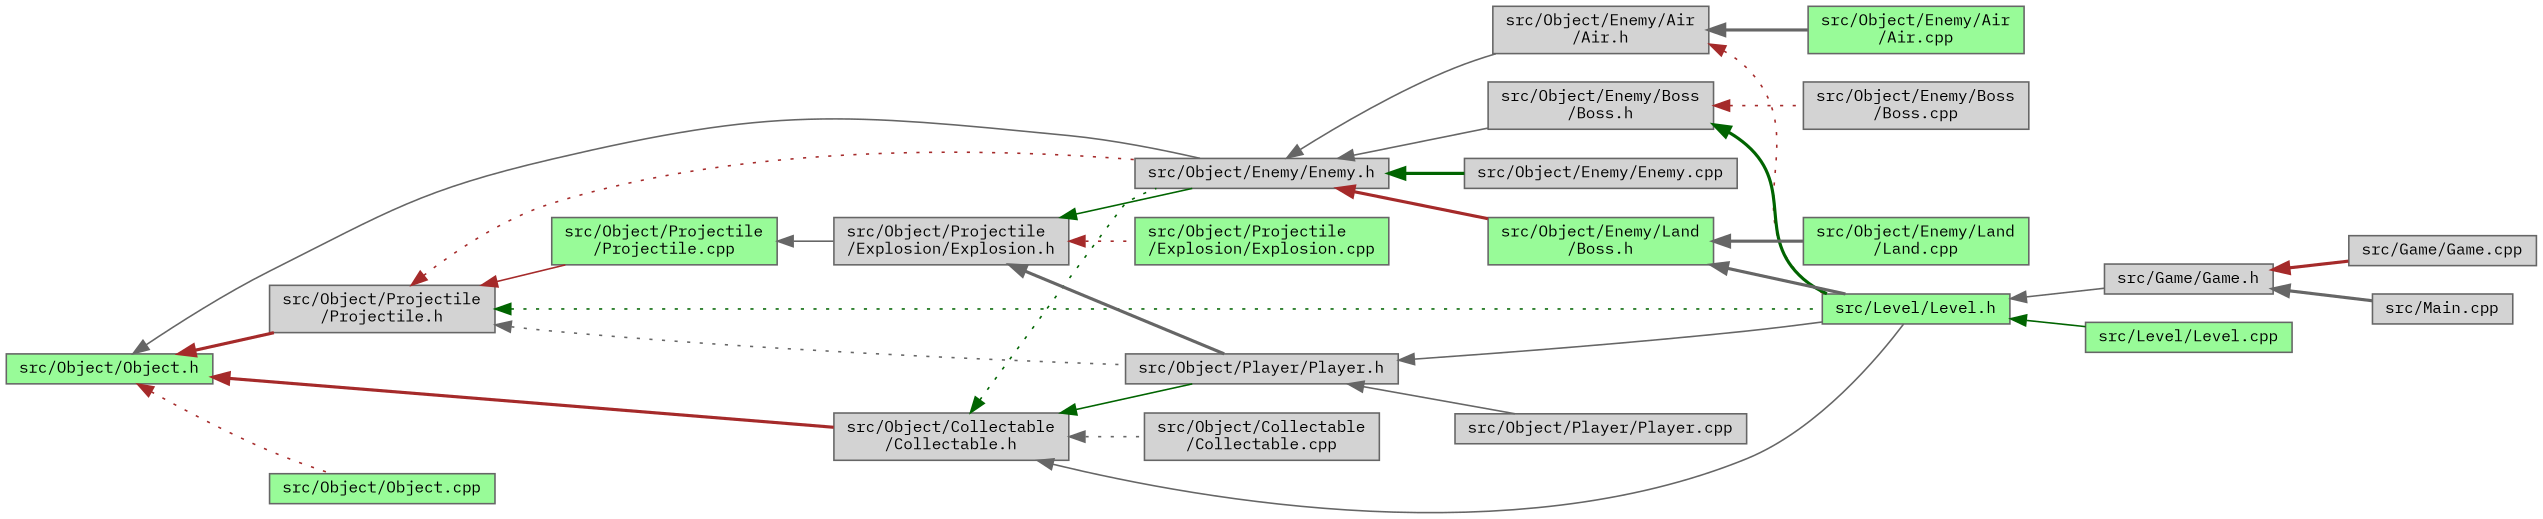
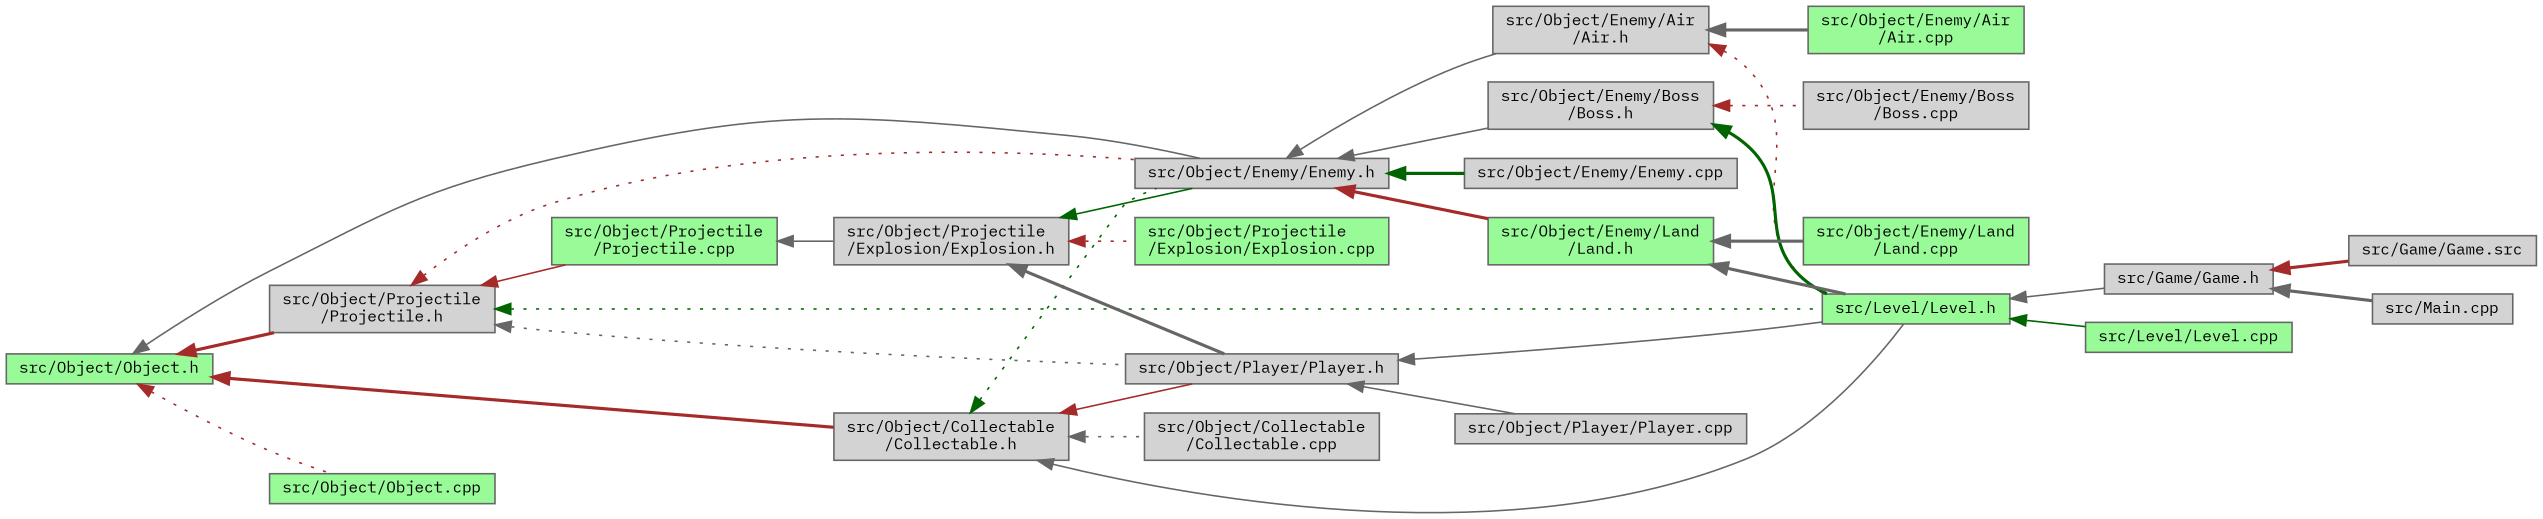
  digraph {
    fontname="IBM Plex Mono"
    rankdir=LR
    node [color=grey40 fillcolor=lightgrey fontname="IBM Plex Mono" fontsize=10 shape=box style=filled]
    edge [color=gray40 dir=back fontname="IBM Plex Mono" fontsize=10 labelfontname=Helvetica labelfontsize=10 style=solid]
    n1 [color=gray40 fillcolor=palegreen fontcolor=black height=0.2 label="src/Object/Object.h" width=0.4]
    n2 [height=0.2 label="src/Object/Collectable\l/Collectable.h" width=0.4]
    n3 [height=0.2 label="src/Object/Enemy/Enemy.h" width=0.4]
    n4 [fillcolor=palegreen height=0.2 label="src/Object/Object.cpp" width=0.4]
    n5 [height=0.2 label="src/Object/Projectile\l/Projectile.h" width=0.4]
    n6 [fillcolor=palegreen height=0.2 label="src/Level/Level.h" width=0.4]
    n7 [height=0.2 label="src/Object/Collectable\l/Collectable.cpp" width=0.4]
    n8 [height=0.2 label="src/Object/Player/Player.h" width=0.4]
    n9 [height=0.2 label="src/Object/Enemy/Air\l/Air.h" width=0.4]
    n10 [height=0.2 label="src/Object/Enemy/Boss\l/Boss.h" width=0.4]
    n11 [height=0.2 label="src/Object/Enemy/Enemy.cpp" width=0.4]
-   n12 [fillcolor=palegreen height=0.2 label="src/Object/Enemy/Land\l/Boss.h" width=0.4]
+   n12 [fillcolor=palegreen height=0.2 label="src/Object/Enemy/Land\l/Land.h" width=0.4]
    n13 [fillcolor=palegreen height=0.2 label="src/Object/Projectile\l/Projectile.cpp" width=0.4]
    n14 [height=0.2 label="src/Game/Game.h" width=0.4]
    n15 [fillcolor=palegreen height=0.2 label="src/Level/Level.cpp" width=0.4]
    n16 [height=0.2 label="src/Object/Player/Player.cpp" width=0.4]
-   n17 [height=0.2 label="src/Game/Game.cpp" width=0.4]
+   n17 [height=0.2 label="src/Game/Game.src" width=0.4]
    n18 [height=0.2 label="src/Main.cpp" width=0.4]
    n19 [fillcolor=palegreen height=0.2 label="src/Object/Enemy/Air\l/Air.cpp" width=0.4]
    n20 [height=0.2 label="src/Object/Enemy/Boss\l/Boss.cpp" width=0.4]
    n21 [fillcolor=palegreen height=0.2 label="src/Object/Enemy/Land\l/Land.cpp" width=0.4]
    n22 [height=0.2 label="src/Object/Projectile\l/Explosion/Explosion.h" width=0.4]
    n23 [fillcolor=palegreen height=0.2 label="src/Object/Projectile\l/Explosion/Explosion.cpp" width=0.4]
    n1 -> n2 [color=brown style=bold]
    n1 -> n3
    n1 -> n4 [color=brown style=dotted]
    n1 -> n5 [color=brown style=bold]
    n2 -> n3 [color=darkgreen style=dotted]
    n2 -> n6
    n2 -> n7 [style=dotted]
-   n2 -> n8 [color=darkgreen]
+   n2 -> n8 [color=brown]
    n3 -> n9
    n3 -> n10
    n3 -> n11 [color=darkgreen style=bold]
    n3 -> n12 [color=brown style=bold]
    n5 -> n3 [color=brown style=dotted]
    n5 -> n6 [color=darkgreen style=dotted]
    n5 -> n8 [style=dotted]
    n5 -> n13 [color=brown]
    n6 -> n14
    n6 -> n15 [color=darkgreen]
    n8 -> n6
    n8 -> n16
    n9 -> n6 [color=brown style=dotted]
    n9 -> n19 [style=bold]
    n10 -> n6 [color=darkgreen style=bold]
    n10 -> n20 [color=brown style=dotted]
    n12 -> n6 [style=bold]
    n12 -> n21 [style=bold]
    n13 -> n22
    n14 -> n17 [color=brown style=bold]
    n14 -> n18 [style=bold]
    n22 -> n3 [color=darkgreen]
    n22 -> n8 [style=bold]
    n22 -> n23 [color=brown style=dotted]
  }
